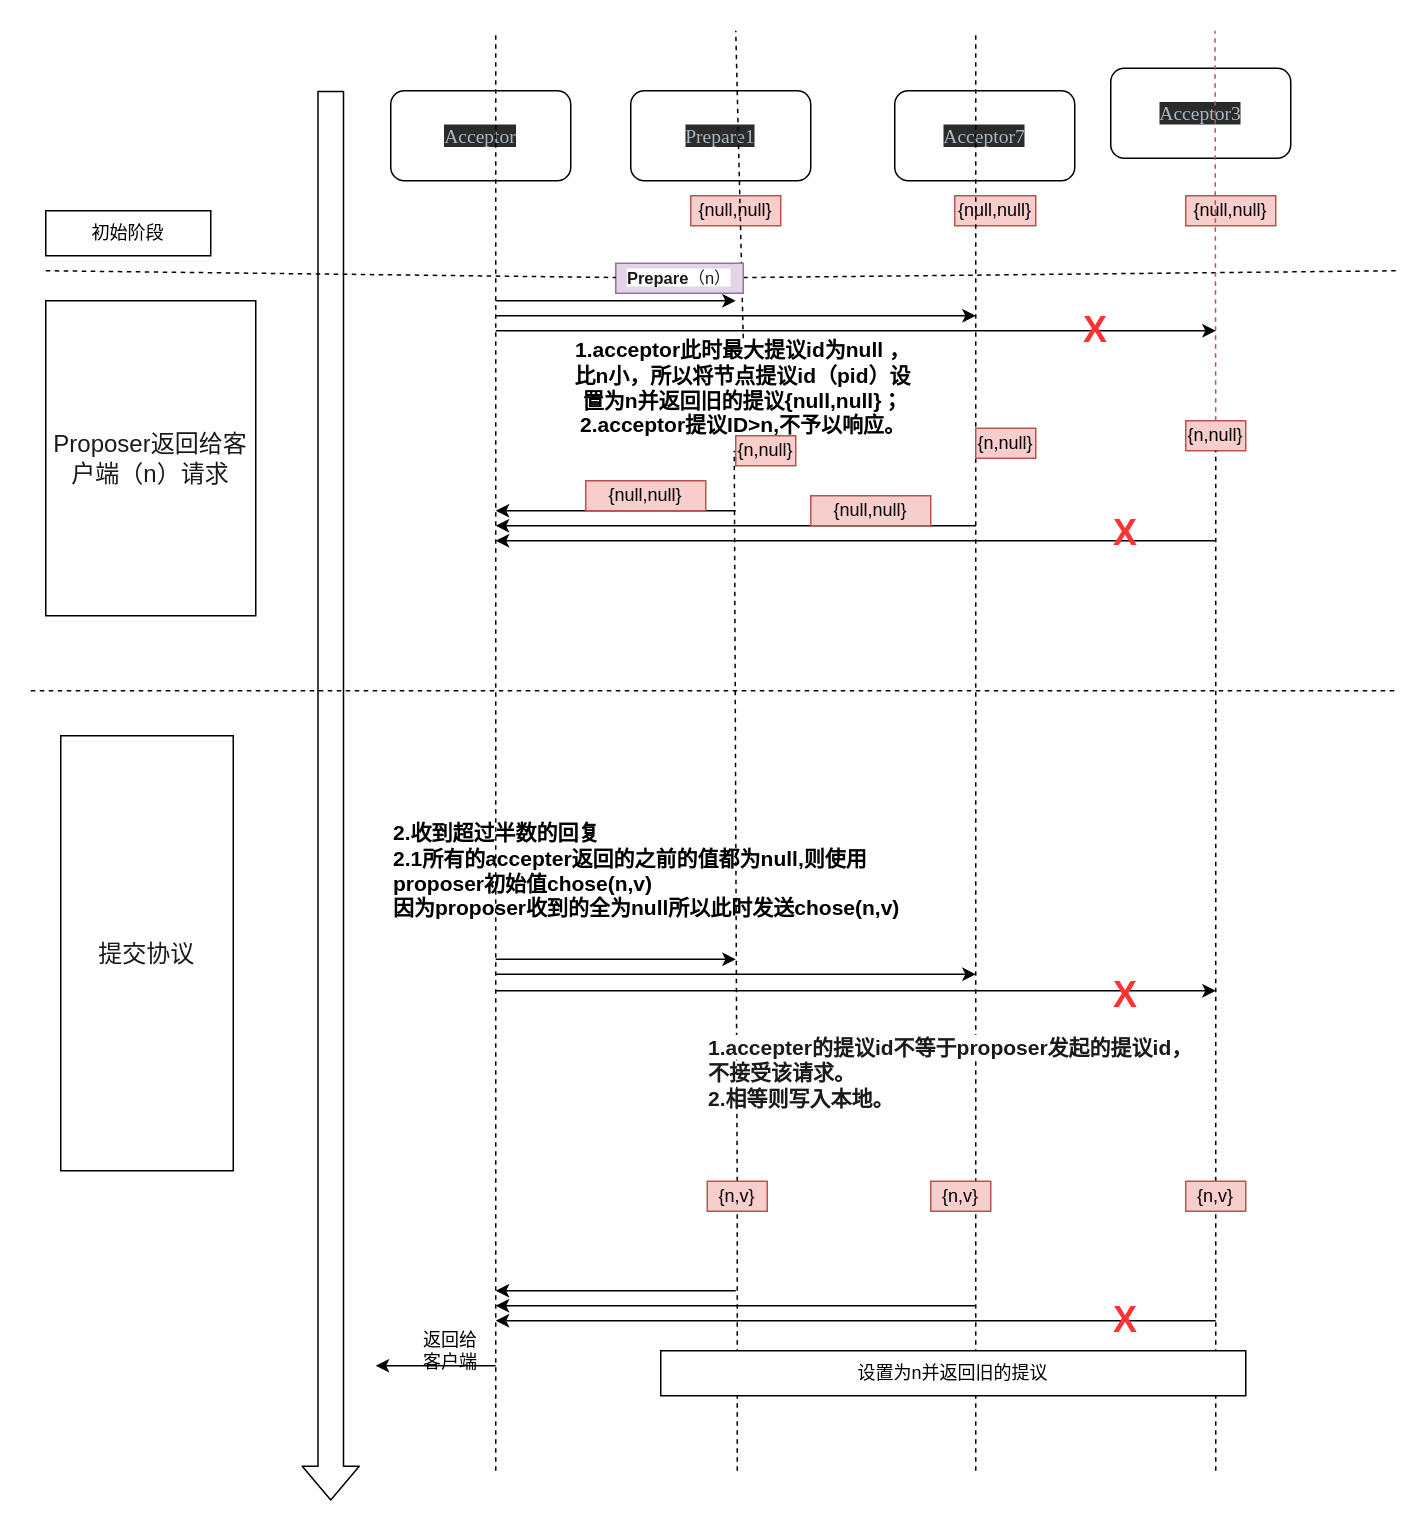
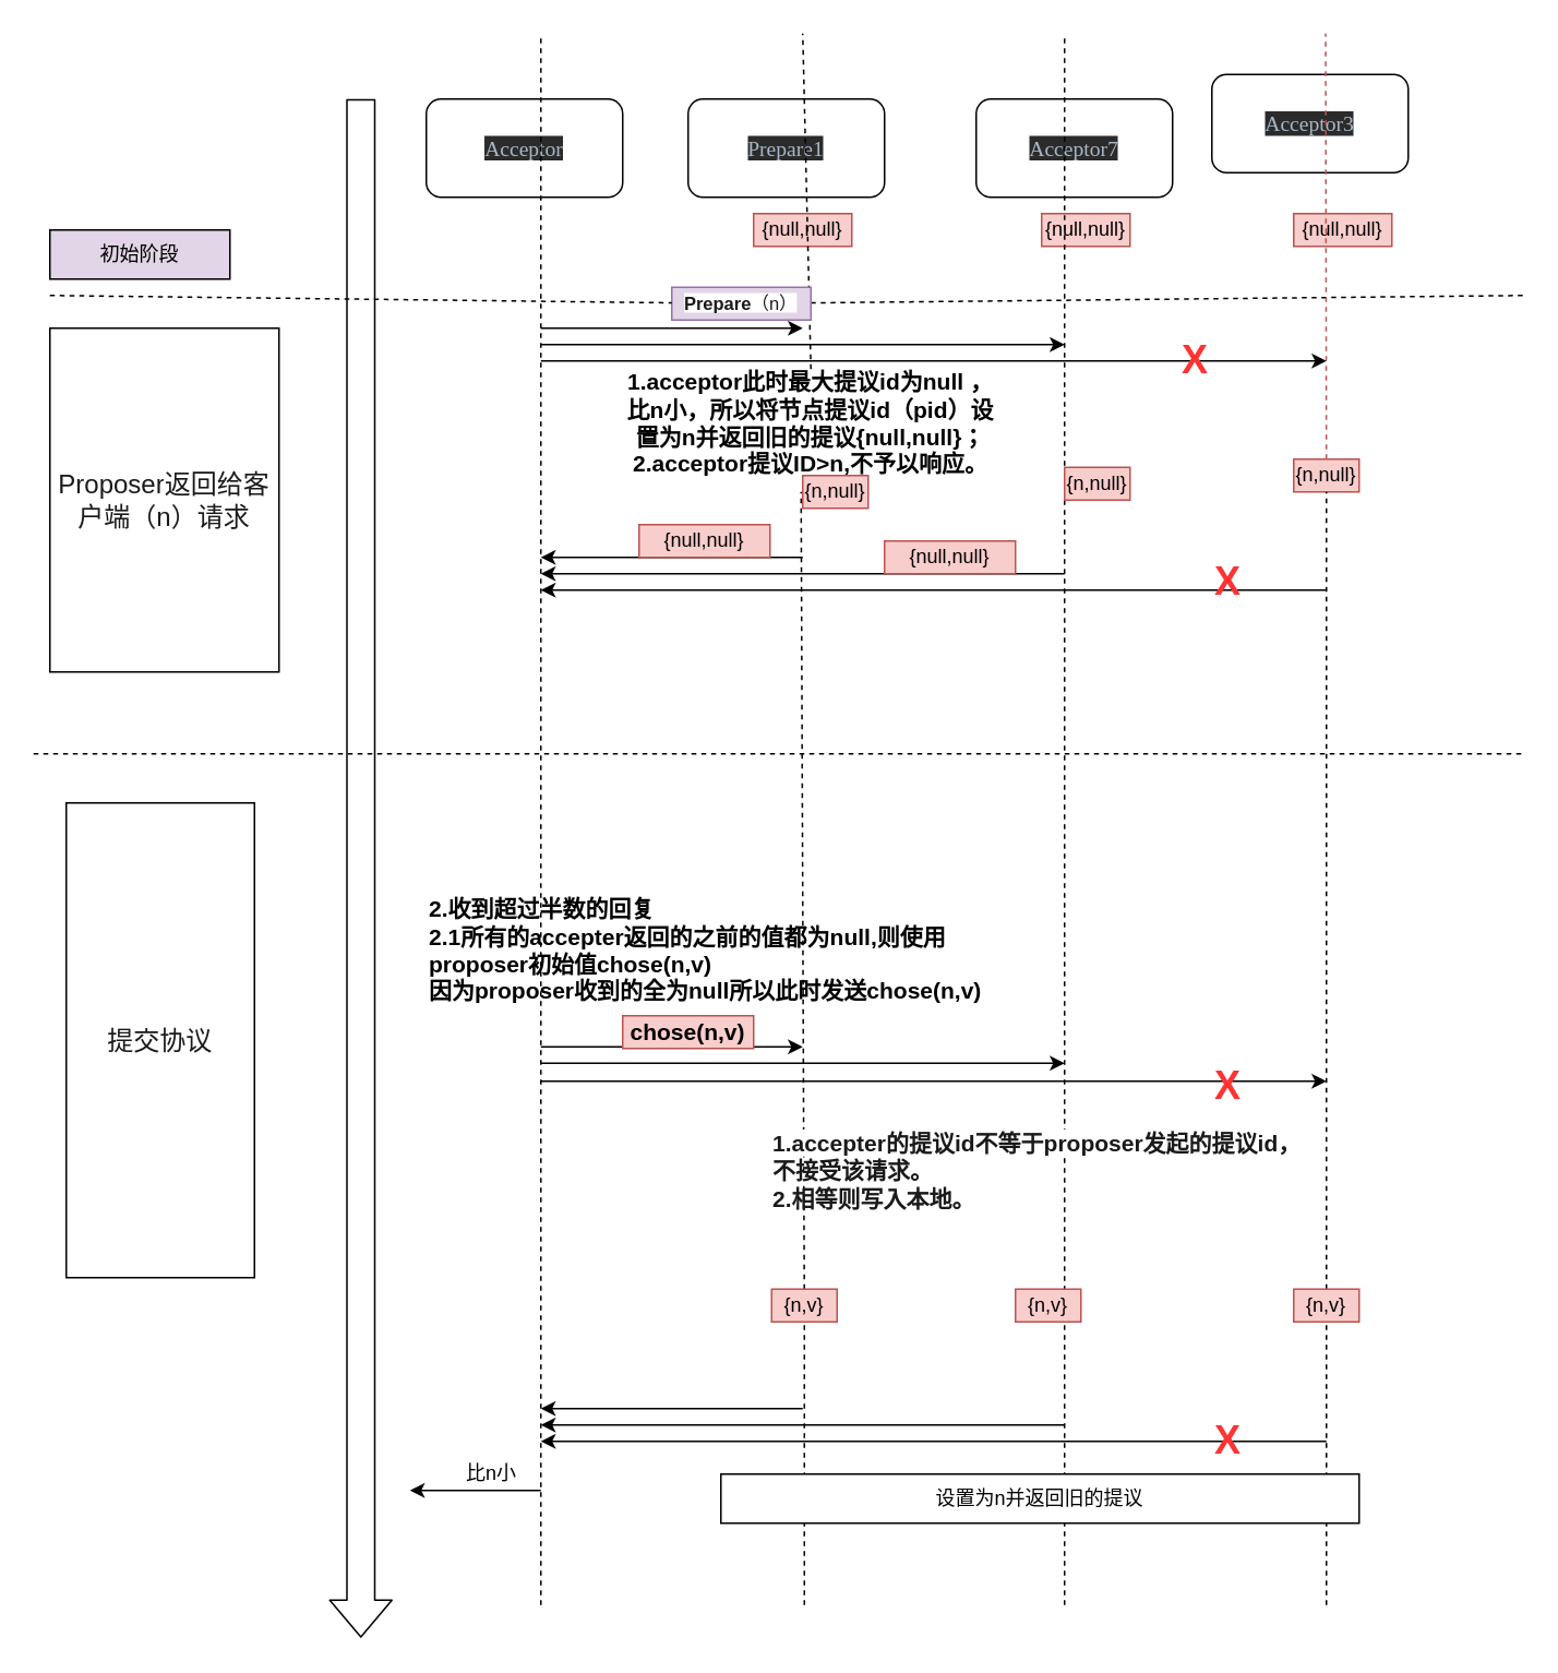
  <mxCell id="0" />
  <mxCell id="1" parent="0" />
  <mxCell id="2" value="&lt;pre style=&quot;background-color: #2b2b2b ; color: #a9b7c6 ; font-family: &amp;#34;consolas&amp;#34; ; font-size: 9.8pt&quot;&gt;Acceptor&lt;/pre&gt;" style="rounded=1;whiteSpace=wrap;html=1;" vertex="1" parent="1"><mxGeometry x="260" y="60" width="120" height="60" as="geometry" /></mxCell>
  <mxCell id="3" value="&lt;pre style=&quot;background-color: #2b2b2b ; color: #a9b7c6 ; font-family: &amp;#34;consolas&amp;#34; ; font-size: 9.8pt&quot;&gt;&lt;pre style=&quot;font-family: &amp;#34;consolas&amp;#34; ; font-size: 9.8pt&quot;&gt;Prepare1&lt;/pre&gt;&lt;/pre&gt;" style="rounded=1;whiteSpace=wrap;html=1;" vertex="1" parent="1"><mxGeometry x="420" y="60" width="120" height="60" as="geometry" /></mxCell>
  <mxCell id="4" value="&lt;pre style=&quot;background-color: #2b2b2b ; color: #a9b7c6 ; font-family: &amp;#34;consolas&amp;#34; ; font-size: 9.8pt&quot;&gt;&lt;pre style=&quot;font-family: &amp;#34;consolas&amp;#34; ; font-size: 9.8pt&quot;&gt;Acceptor7&lt;/pre&gt;&lt;/pre&gt;" style="rounded=1;whiteSpace=wrap;html=1;" vertex="1" parent="1"><mxGeometry x="596" y="60" width="120" height="60" as="geometry" /></mxCell>
  <mxCell id="5" value="" style="shape=flexArrow;endArrow=classic;html=1;width=17;endSize=7.17;" edge="1" parent="1"><mxGeometry width="50" height="50" relative="1" as="geometry"><mxPoint x="220" y="60" as="sourcePoint" /><mxPoint x="220" y="1000" as="targetPoint" /></mxGeometry></mxCell>
  <mxCell id="6" value="" style="endArrow=none;dashed=1;html=1;" edge="1" parent="1" source="26"><mxGeometry width="50" height="50" relative="1" as="geometry"><mxPoint x="30" y="180" as="sourcePoint" /><mxPoint x="930" y="180" as="targetPoint" /></mxGeometry></mxCell>
  <mxCell id="7" value="&lt;pre style=&quot;background-color: #2b2b2b ; color: #a9b7c6 ; font-family: &amp;#34;consolas&amp;#34; ; font-size: 9.8pt&quot;&gt;&lt;pre style=&quot;font-family: &amp;#34;consolas&amp;#34; ; font-size: 9.8pt&quot;&gt;Acceptor3&lt;/pre&gt;&lt;/pre&gt;" style="rounded=1;whiteSpace=wrap;html=1;" vertex="1" parent="1"><mxGeometry x="740" y="45" width="120" height="60" as="geometry" /></mxCell>
- <mxCell id="8" value="初始阶段" style="rounded=0;whiteSpace=wrap;html=1;" vertex="1" parent="1"><mxGeometry x="30" y="140" width="110" height="30" as="geometry" /></mxCell>
+ <mxCell id="8" value="初始阶段" style="rounded=0;whiteSpace=wrap;html=1;fillColor=#e1d5e7;" vertex="1" parent="1"><mxGeometry x="30" y="140" width="110" height="30" as="geometry" /></mxCell>
  <mxCell id="9" value="{null,null}" style="text;html=1;strokeColor=#b85450;fillColor=#f8cecc;align=center;verticalAlign=middle;whiteSpace=wrap;rounded=0;" vertex="1" parent="1"><mxGeometry x="460" y="130" width="60" height="20" as="geometry" /></mxCell>
  <mxCell id="10" value="{null,null}" style="text;html=1;strokeColor=#b85450;fillColor=#f8cecc;align=center;verticalAlign=middle;whiteSpace=wrap;rounded=0;" vertex="1" parent="1"><mxGeometry x="636" y="130" width="54" height="20" as="geometry" /></mxCell>
  <mxCell id="11" value="{null,null}" style="text;html=1;strokeColor=#b85450;fillColor=#f8cecc;align=center;verticalAlign=middle;whiteSpace=wrap;rounded=0;" vertex="1" parent="1"><mxGeometry x="790" y="130" width="60" height="20" as="geometry" /></mxCell>
  <mxCell id="12" value="&lt;span style=&quot;color: rgb(26 , 26 , 26) ; font-family: , &amp;#34;blinkmacsystemfont&amp;#34; , &amp;#34;helvetica neue&amp;#34; , &amp;#34;pingfang sc&amp;#34; , &amp;#34;microsoft yahei&amp;#34; , &amp;#34;source han sans sc&amp;#34; , &amp;#34;noto sans cjk sc&amp;#34; , &amp;#34;wenquanyi micro hei&amp;#34; , sans-serif ; font-size: medium ; text-align: left ; background-color: rgb(255 , 255 , 255)&quot;&gt;Proposer&lt;/span&gt;&lt;span style=&quot;color: rgb(26 , 26 , 26) ; font-family: , &amp;#34;blinkmacsystemfont&amp;#34; , &amp;#34;helvetica neue&amp;#34; , &amp;#34;pingfang sc&amp;#34; , &amp;#34;microsoft yahei&amp;#34; , &amp;#34;source han sans sc&amp;#34; , &amp;#34;noto sans cjk sc&amp;#34; , &amp;#34;wenquanyi micro hei&amp;#34; , sans-serif ; font-size: medium ; text-align: left ; background-color: rgb(255 , 255 , 255)&quot;&gt;返回给客户端（n）请求&lt;/span&gt;" style="rounded=0;whiteSpace=wrap;html=1;" vertex="1" parent="1"><mxGeometry x="30" y="200" width="140" height="210" as="geometry" /></mxCell>
  <mxCell id="13" value="" style="endArrow=none;dashed=1;html=1;" edge="1" parent="1"><mxGeometry width="50" height="50" relative="1" as="geometry"><mxPoint x="330" y="980" as="sourcePoint" /><mxPoint x="330" y="20" as="targetPoint" /></mxGeometry></mxCell>
  <mxCell id="14" value="" style="endArrow=none;dashed=1;html=1;exitX=0.5;exitY=0;exitDx=0;exitDy=0;" edge="1" parent="1" source="20"><mxGeometry width="50" height="50" relative="1" as="geometry"><mxPoint x="490" y="892.4" as="sourcePoint" /><mxPoint x="490" y="20" as="targetPoint" /></mxGeometry></mxCell>
  <mxCell id="15" value="" style="endArrow=none;dashed=1;html=1;" edge="1" parent="1"><mxGeometry width="50" height="50" relative="1" as="geometry"><mxPoint x="650" y="980" as="sourcePoint" /><mxPoint x="650" y="20" as="targetPoint" /></mxGeometry></mxCell>
  <mxCell id="16" value="" style="endArrow=none;dashed=1;html=1;fillColor=#f8cecc;strokeColor=#b85450;" edge="1" parent="1" source="24"><mxGeometry width="50" height="50" relative="1" as="geometry"><mxPoint x="809.5" y="892.4" as="sourcePoint" /><mxPoint x="809.5" y="20" as="targetPoint" /></mxGeometry></mxCell>
  <mxCell id="17" value="" style="endArrow=classic;html=1;" edge="1" parent="1"><mxGeometry width="50" height="50" relative="1" as="geometry"><mxPoint x="330" y="200" as="sourcePoint" /><mxPoint x="490" y="200" as="targetPoint" /></mxGeometry></mxCell>
  <mxCell id="18" value="" style="endArrow=classic;html=1;" edge="1" parent="1"><mxGeometry width="50" height="50" relative="1" as="geometry"><mxPoint x="330" y="210" as="sourcePoint" /><mxPoint x="650" y="210" as="targetPoint" /></mxGeometry></mxCell>
  <mxCell id="19" value="" style="endArrow=classic;html=1;" edge="1" parent="1"><mxGeometry width="50" height="50" relative="1" as="geometry"><mxPoint x="330" y="220" as="sourcePoint" /><mxPoint x="810" y="220" as="targetPoint" /></mxGeometry></mxCell>
  <mxCell id="20" value="&lt;b&gt;&lt;font style=&quot;font-size: 14px&quot;&gt;1.acceptor此时最大提议id为null ，比n小，所以将节点提议id（pid）设置为n并返回旧的提议{null,null}；&lt;br&gt;2.acceptor提议ID&amp;gt;n,不予以响应。&lt;/font&gt;&lt;/b&gt;" style="text;html=1;strokeColor=none;fillColor=none;align=center;verticalAlign=middle;whiteSpace=wrap;rounded=0;" vertex="1" parent="1"><mxGeometry x="380" y="225" width="230" height="65" as="geometry" /></mxCell>
  <mxCell id="21" value="" style="endArrow=none;dashed=1;html=1;" edge="1" parent="1" source="41"><mxGeometry width="50" height="50" relative="1" as="geometry"><mxPoint x="489" y="892.4" as="sourcePoint" /><mxPoint x="489" y="300" as="targetPoint" /></mxGeometry></mxCell>
  <mxCell id="22" value="{n,null}" style="text;html=1;strokeColor=#b85450;fillColor=#f8cecc;align=center;verticalAlign=middle;whiteSpace=wrap;rounded=0;" vertex="1" parent="1"><mxGeometry x="490" y="290" width="40" height="20" as="geometry" /></mxCell>
  <mxCell id="23" value="{n,null}" style="text;html=1;strokeColor=#b85450;fillColor=#f8cecc;align=center;verticalAlign=middle;whiteSpace=wrap;rounded=0;" vertex="1" parent="1"><mxGeometry x="650" y="285" width="40" height="20" as="geometry" /></mxCell>
  <mxCell id="24" value="{n,null}" style="text;html=1;strokeColor=#b85450;fillColor=#f8cecc;align=center;verticalAlign=middle;whiteSpace=wrap;rounded=0;" vertex="1" parent="1"><mxGeometry x="790" y="280" width="40" height="20" as="geometry" /></mxCell>
  <mxCell id="25" value="" style="endArrow=none;dashed=1;html=1;" edge="1" parent="1" source="44" target="24"><mxGeometry width="50" height="50" relative="1" as="geometry"><mxPoint x="809.5" y="892.4" as="sourcePoint" /><mxPoint x="809.5" y="20" as="targetPoint" /></mxGeometry></mxCell>
  <mxCell id="26" value="&lt;span style=&quot;color: rgb(26 , 26 , 26) ; text-align: left ; background-color: rgb(255 , 255 , 255) ; font-size: 11px&quot;&gt;&lt;b&gt;Prepare&lt;/b&gt;（n）&lt;/span&gt;" style="text;html=1;strokeColor=#9673a6;fillColor=#e1d5e7;align=center;verticalAlign=middle;whiteSpace=wrap;rounded=0;" vertex="1" parent="1"><mxGeometry x="410" y="175" width="85" height="20" as="geometry" /></mxCell>
  <mxCell id="27" value="" style="endArrow=none;dashed=1;html=1;" edge="1" parent="1" target="26"><mxGeometry width="50" height="50" relative="1" as="geometry"><mxPoint x="30" y="180" as="sourcePoint" /><mxPoint x="930" y="180" as="targetPoint" /></mxGeometry></mxCell>
  <mxCell id="28" value="" style="endArrow=classic;html=1;" edge="1" parent="1"><mxGeometry width="50" height="50" relative="1" as="geometry"><mxPoint x="490" y="340" as="sourcePoint" /><mxPoint x="330" y="340" as="targetPoint" /></mxGeometry></mxCell>
  <mxCell id="29" value="" style="endArrow=classic;html=1;" edge="1" parent="1"><mxGeometry width="50" height="50" relative="1" as="geometry"><mxPoint x="650" y="350" as="sourcePoint" /><mxPoint x="330" y="350" as="targetPoint" /></mxGeometry></mxCell>
  <mxCell id="30" value="" style="endArrow=classic;html=1;" edge="1" parent="1"><mxGeometry width="50" height="50" relative="1" as="geometry"><mxPoint x="810" y="360" as="sourcePoint" /><mxPoint x="330" y="360" as="targetPoint" /></mxGeometry></mxCell>
  <mxCell id="31" value="{null,null}" style="text;html=1;strokeColor=#b85450;fillColor=#f8cecc;align=center;verticalAlign=middle;whiteSpace=wrap;rounded=0;" vertex="1" parent="1"><mxGeometry x="390" y="320" width="80" height="20" as="geometry" /></mxCell>
  <mxCell id="32" value="{null,null}" style="text;html=1;strokeColor=#b85450;fillColor=#f8cecc;align=center;verticalAlign=middle;whiteSpace=wrap;rounded=0;" vertex="1" parent="1"><mxGeometry x="540" y="330" width="80" height="20" as="geometry" /></mxCell>
  <mxCell id="33" value="" style="endArrow=none;dashed=1;html=1;" edge="1" parent="1"><mxGeometry width="50" height="50" relative="1" as="geometry"><mxPoint x="20" y="460" as="sourcePoint" /><mxPoint x="930" y="460" as="targetPoint" /></mxGeometry></mxCell>
  <mxCell id="34" value="&lt;div style=&quot;text-align: left&quot;&gt;&lt;font color=&quot;#1a1a1a&quot; size=&quot;3&quot;&gt;&lt;span style=&quot;background-color: rgb(255 , 255 , 255)&quot;&gt;提交协议&lt;/span&gt;&lt;/font&gt;&lt;/div&gt;" style="rounded=0;whiteSpace=wrap;html=1;" vertex="1" parent="1"><mxGeometry x="40" y="490" width="115" height="290" as="geometry" /></mxCell>
  <mxCell id="35" value="&lt;b&gt;&lt;font style=&quot;font-size: 14px&quot;&gt;2.收到超过半数的回复&lt;/font&gt;&lt;/b&gt;&lt;br&gt;&lt;b&gt;&lt;font style=&quot;font-size: 14px&quot;&gt;&lt;div&gt;&lt;b style=&quot;font-size: 12px&quot;&gt;&lt;font style=&quot;font-size: 14px&quot;&gt;2.1所有的accepter返回的之前的值都为null,则使用proposer初始值chose(n,v)&lt;/font&gt;&lt;/b&gt;&lt;/div&gt;&lt;div&gt;因为proposer收到的全为null所以此时发送chose(n,v)&lt;/div&gt;&lt;/font&gt;&lt;/b&gt;" style="text;html=1;strokeColor=none;fillColor=none;align=left;verticalAlign=middle;whiteSpace=wrap;rounded=0;" vertex="1" parent="1"><mxGeometry x="260" y="540" width="350" height="80" as="geometry" /></mxCell>
  <mxCell id="36" value="" style="endArrow=classic;html=1;" edge="1" parent="1"><mxGeometry width="50" height="50" relative="1" as="geometry"><mxPoint x="330" y="639" as="sourcePoint" /><mxPoint x="490" y="639" as="targetPoint" /></mxGeometry></mxCell>
  <mxCell id="37" value="" style="endArrow=classic;html=1;" edge="1" parent="1"><mxGeometry width="50" height="50" relative="1" as="geometry"><mxPoint x="330" y="649" as="sourcePoint" /><mxPoint x="650" y="649" as="targetPoint" /></mxGeometry></mxCell>
  <mxCell id="38" value="" style="endArrow=classic;html=1;" edge="1" parent="1"><mxGeometry width="50" height="50" relative="1" as="geometry"><mxPoint x="330" y="660" as="sourcePoint" /><mxPoint x="810" y="660" as="targetPoint" /></mxGeometry></mxCell>
+ <mxCell id="39" value="&lt;b style=&quot;text-align: left&quot;&gt;&lt;font style=&quot;font-size: 14px&quot;&gt;chose(n,v)&lt;/font&gt;&lt;/b&gt;" style="text;html=1;strokeColor=#b85450;fillColor=#f8cecc;align=center;verticalAlign=middle;whiteSpace=wrap;rounded=0;" vertex="1" parent="1"><mxGeometry x="380" y="620" width="80" height="20" as="geometry" /></mxCell>
  <mxCell id="40" value="&lt;span style=&quot;color: rgb(26 , 26 , 26) ; font-size: 14px ; background-color: rgb(255 , 255 , 255)&quot;&gt;&lt;b&gt;1.accepter的提议id不等于proposer发起的提议id，不接受该请求。&lt;br&gt;&lt;div&gt;&lt;b&gt;2.相等则写入本地。&lt;/b&gt;&lt;/div&gt;&lt;/b&gt;&lt;/span&gt;" style="text;html=1;strokeColor=none;fillColor=none;align=left;verticalAlign=middle;whiteSpace=wrap;rounded=0;" vertex="1" parent="1"><mxGeometry x="470" y="680" width="325" height="70" as="geometry" /></mxCell>
  <mxCell id="41" value="{n,v}" style="text;html=1;strokeColor=#b85450;fillColor=#f8cecc;align=center;verticalAlign=middle;whiteSpace=wrap;rounded=0;" vertex="1" parent="1"><mxGeometry x="471" y="787" width="40" height="20" as="geometry" /></mxCell>
  <mxCell id="42" value="" style="endArrow=none;dashed=1;html=1;" edge="1" parent="1" target="41"><mxGeometry width="50" height="50" relative="1" as="geometry"><mxPoint x="491" y="980" as="sourcePoint" /><mxPoint x="489" y="300" as="targetPoint" /></mxGeometry></mxCell>
  <mxCell id="43" value="{n,v}" style="text;html=1;strokeColor=#b85450;fillColor=#f8cecc;align=center;verticalAlign=middle;whiteSpace=wrap;rounded=0;" vertex="1" parent="1"><mxGeometry x="620" y="787" width="40" height="20" as="geometry" /></mxCell>
  <mxCell id="44" value="{n,v}" style="text;html=1;strokeColor=#b85450;fillColor=#f8cecc;align=center;verticalAlign=middle;whiteSpace=wrap;rounded=0;" vertex="1" parent="1"><mxGeometry x="790" y="787" width="40" height="20" as="geometry" /></mxCell>
  <mxCell id="45" value="" style="endArrow=none;dashed=1;html=1;" edge="1" parent="1" target="44"><mxGeometry width="50" height="50" relative="1" as="geometry"><mxPoint x="810" y="980" as="sourcePoint" /><mxPoint x="809.992" y="300" as="targetPoint" /></mxGeometry></mxCell>
  <mxCell id="46" value="" style="endArrow=classic;html=1;" edge="1" parent="1"><mxGeometry width="50" height="50" relative="1" as="geometry"><mxPoint x="490" y="860" as="sourcePoint" /><mxPoint x="330" y="860" as="targetPoint" /></mxGeometry></mxCell>
  <mxCell id="47" value="" style="endArrow=classic;html=1;" edge="1" parent="1"><mxGeometry width="50" height="50" relative="1" as="geometry"><mxPoint x="650" y="870" as="sourcePoint" /><mxPoint x="330" y="870" as="targetPoint" /></mxGeometry></mxCell>
  <mxCell id="48" value="" style="endArrow=classic;html=1;" edge="1" parent="1"><mxGeometry width="50" height="50" relative="1" as="geometry"><mxPoint x="810" y="880" as="sourcePoint" /><mxPoint x="330" y="880" as="targetPoint" /></mxGeometry></mxCell>
  <mxCell id="49" value="设置为n并返回旧的提议" style="rounded=0;whiteSpace=wrap;html=1;" vertex="1" parent="1"><mxGeometry x="440" y="900" width="390" height="30" as="geometry" /></mxCell>
  <mxCell id="50" value="" style="endArrow=classic;html=1;" edge="1" parent="1"><mxGeometry width="50" height="50" relative="1" as="geometry"><mxPoint x="330" y="910" as="sourcePoint" /><mxPoint x="250" y="910" as="targetPoint" /></mxGeometry></mxCell>
- <mxCell id="51" value="返回给客户端" style="text;html=1;strokeColor=none;fillColor=none;align=center;verticalAlign=middle;whiteSpace=wrap;rounded=0;" vertex="1" parent="1"><mxGeometry x="280" y="890" width="40" height="20" as="geometry" /></mxCell>
+ <mxCell id="51" value="比n小" style="text;html=1;strokeColor=none;fillColor=none;align=center;verticalAlign=middle;whiteSpace=wrap;rounded=0;" vertex="1" parent="1"><mxGeometry x="280" y="890" width="40" height="20" as="geometry" /></mxCell>
  <mxCell id="52" value="&lt;font size=&quot;1&quot; color=&quot;#ff3333&quot;&gt;&lt;b style=&quot;font-size: 24px&quot;&gt;X&lt;/b&gt;&lt;/font&gt;" style="text;html=1;strokeColor=none;fillColor=none;align=center;verticalAlign=middle;whiteSpace=wrap;rounded=0;" vertex="1" parent="1"><mxGeometry x="710" y="210" width="40" height="20" as="geometry" /></mxCell>
  <mxCell id="53" value="&lt;font size=&quot;1&quot; color=&quot;#ff3333&quot;&gt;&lt;b style=&quot;font-size: 24px&quot;&gt;X&lt;/b&gt;&lt;/font&gt;" style="text;html=1;strokeColor=none;fillColor=none;align=center;verticalAlign=middle;whiteSpace=wrap;rounded=0;" vertex="1" parent="1"><mxGeometry x="730" y="345" width="40" height="20" as="geometry" /></mxCell>
  <mxCell id="54" value="&lt;font size=&quot;1&quot; color=&quot;#ff3333&quot;&gt;&lt;b style=&quot;font-size: 24px&quot;&gt;X&lt;/b&gt;&lt;/font&gt;" style="text;html=1;strokeColor=none;fillColor=none;align=center;verticalAlign=middle;whiteSpace=wrap;rounded=0;" vertex="1" parent="1"><mxGeometry x="730" y="653" width="40" height="20" as="geometry" /></mxCell>
  <mxCell id="55" value="&lt;font size=&quot;1&quot; color=&quot;#ff3333&quot;&gt;&lt;b style=&quot;font-size: 24px&quot;&gt;X&lt;/b&gt;&lt;/font&gt;" style="text;html=1;strokeColor=none;fillColor=none;align=center;verticalAlign=middle;whiteSpace=wrap;rounded=0;" vertex="1" parent="1"><mxGeometry x="730" y="870" width="40" height="20" as="geometry" /></mxCell>
